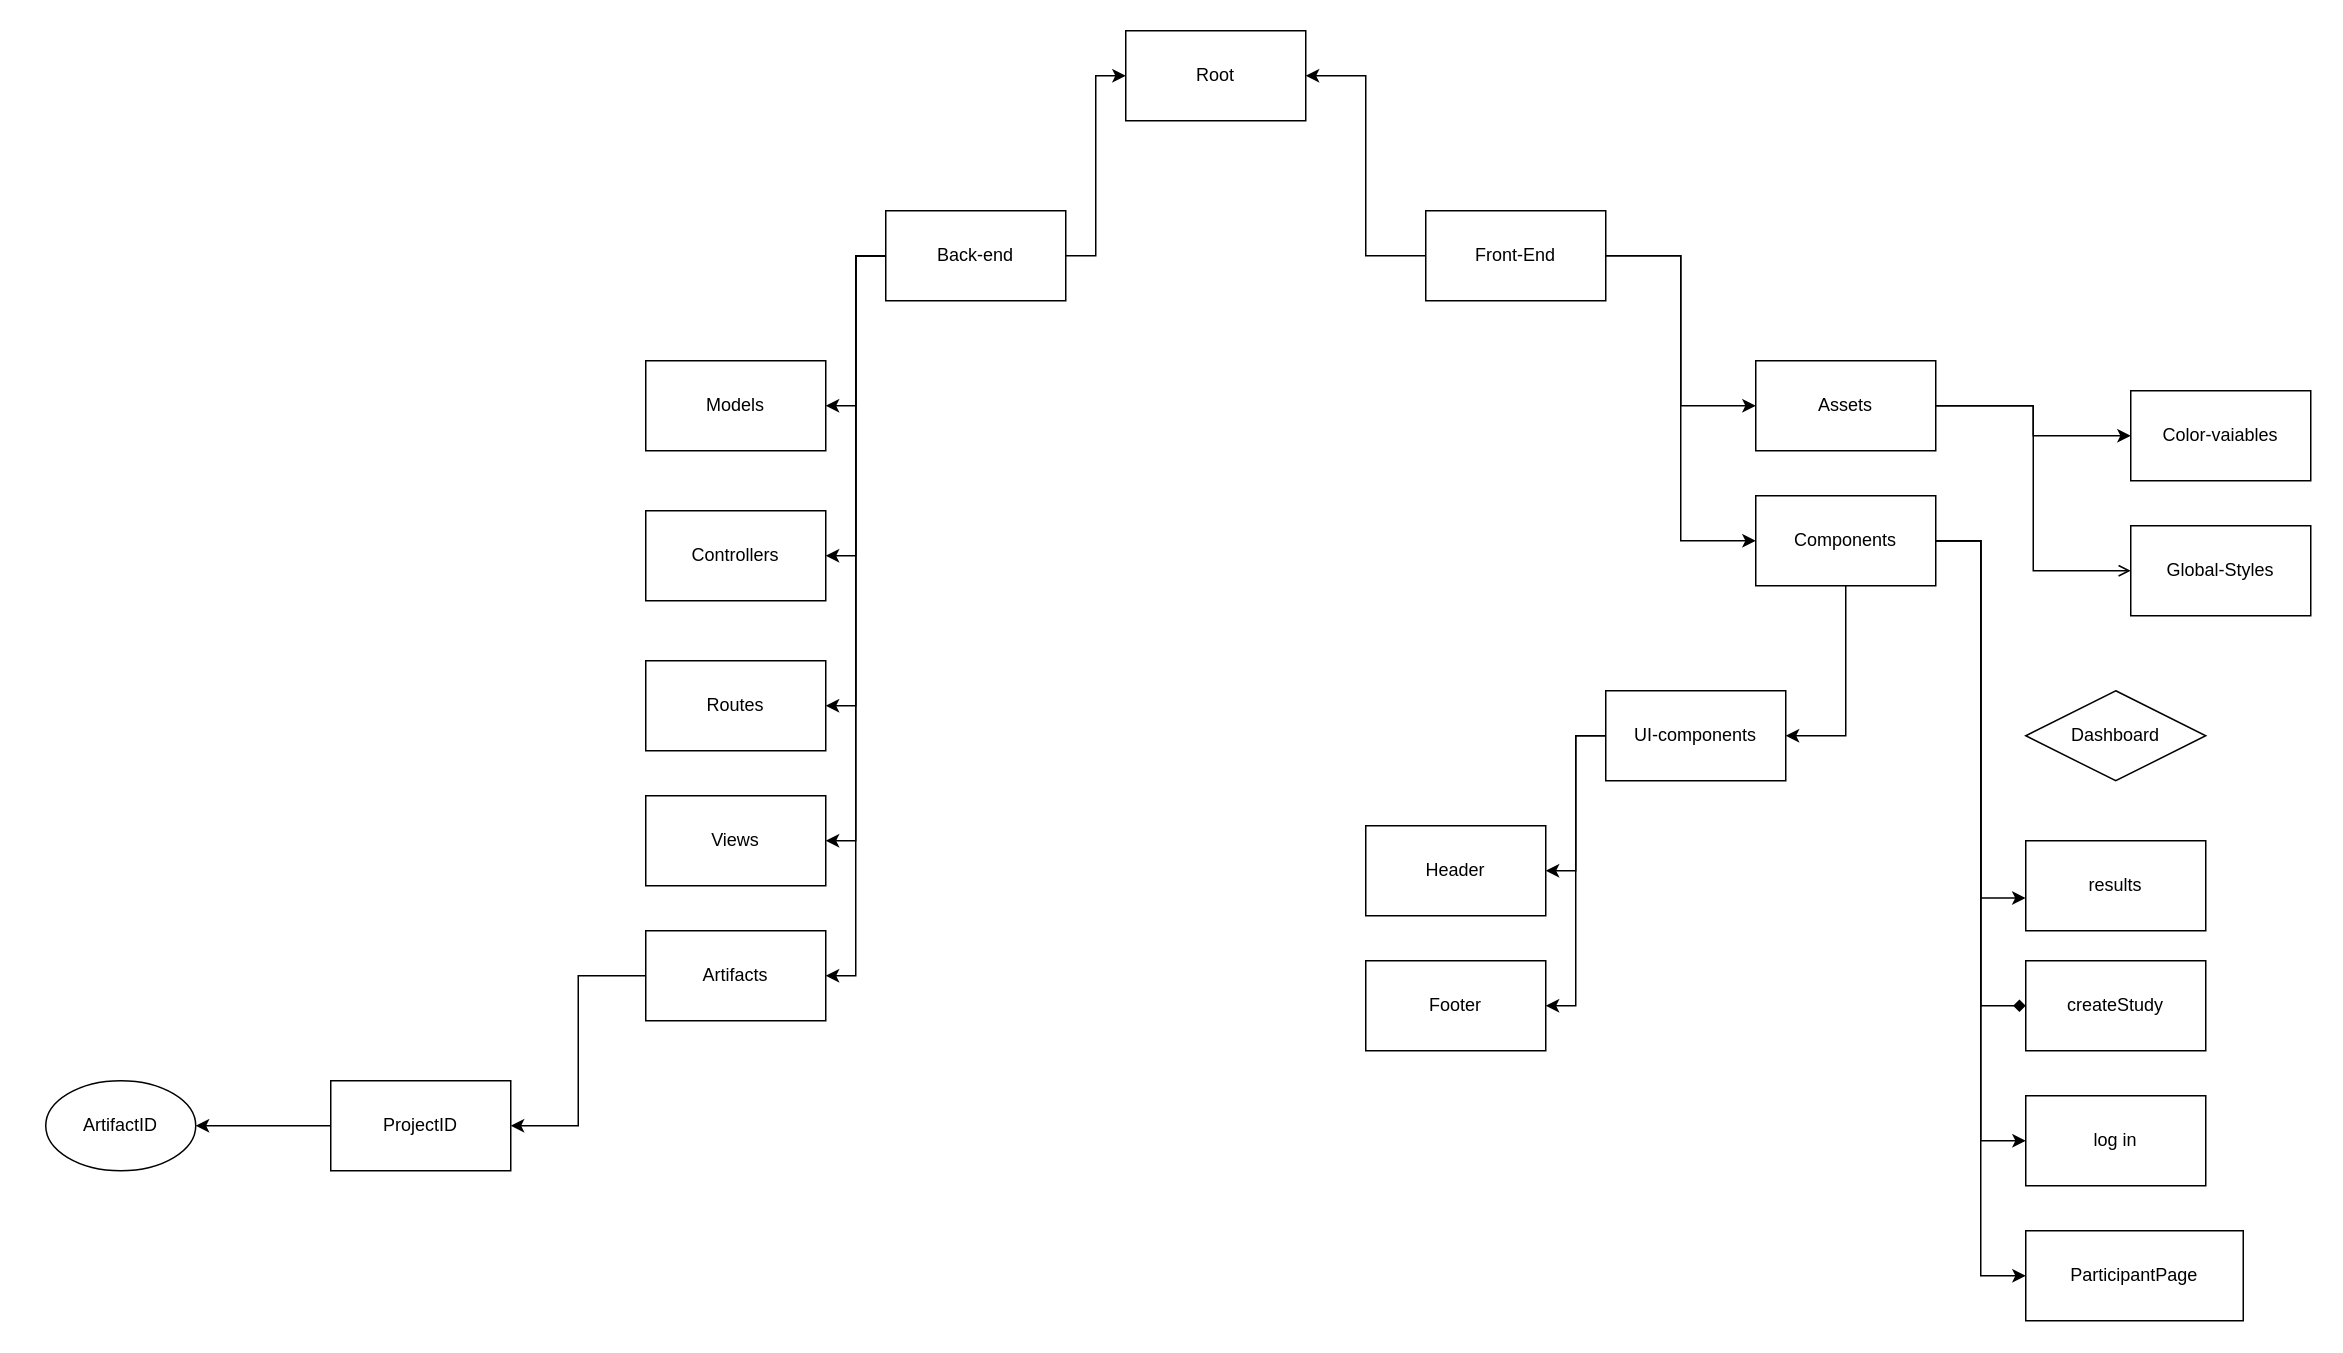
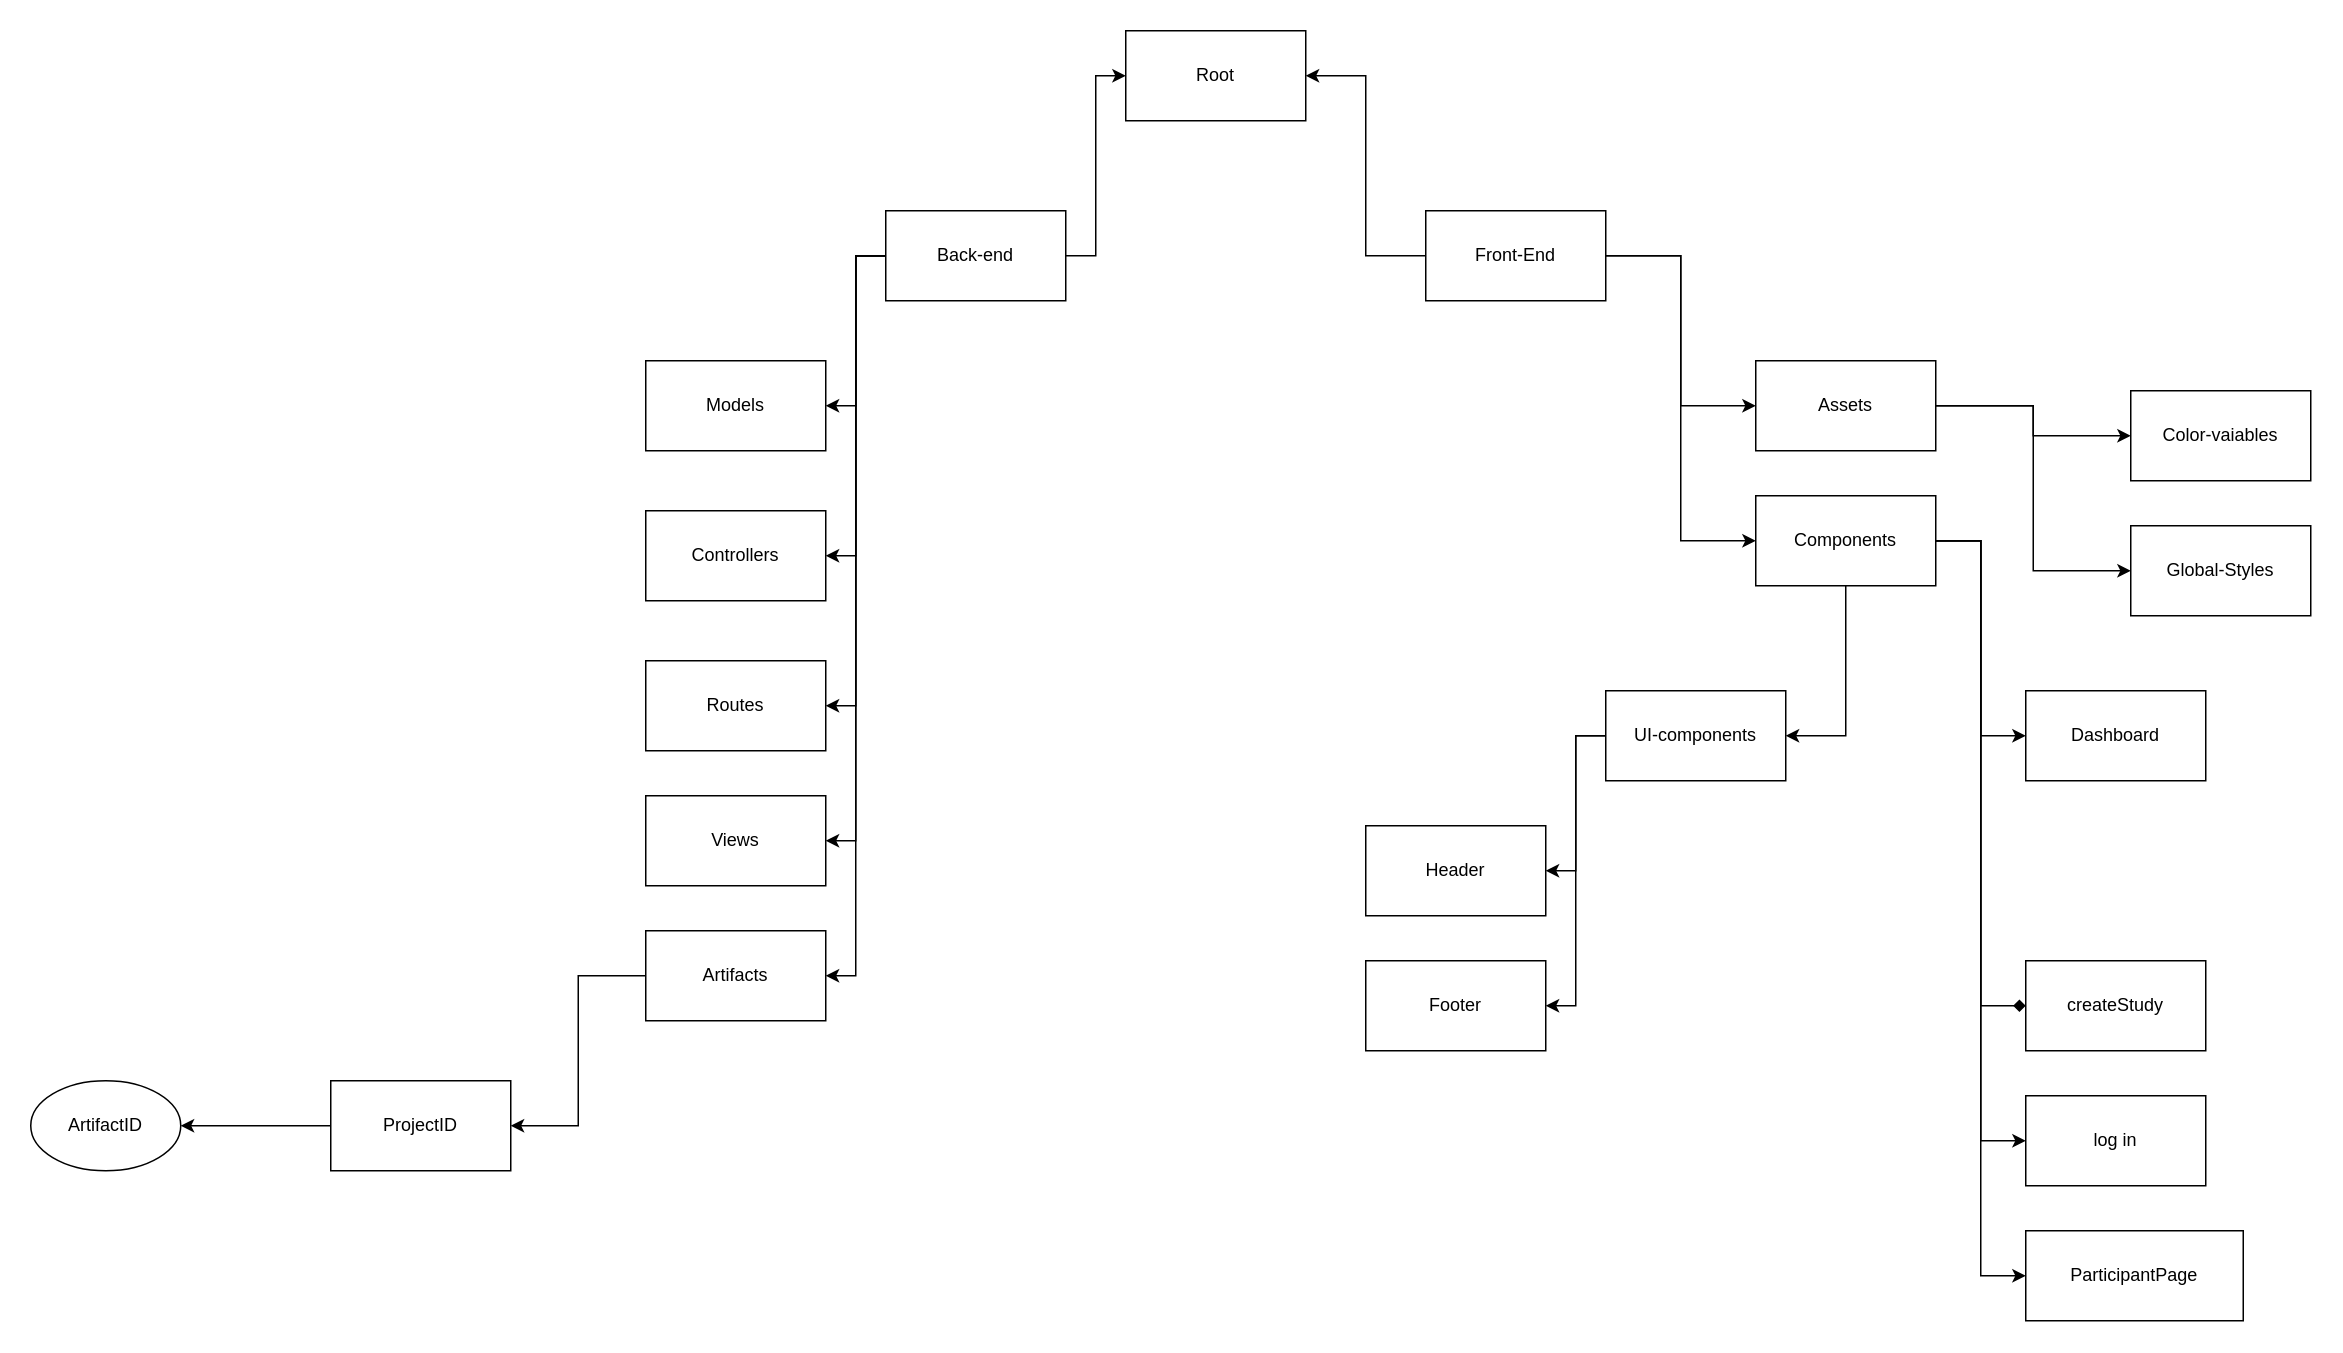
  <mxCell id="0" />
  <mxCell id="1" parent="0" />
  <mxCell id="2" value="Root" style="rounded=0;whiteSpace=wrap;html=1;" vertex="1" parent="1"><mxGeometry x="750" y="20" width="120" height="60" as="geometry" /></mxCell>
  <mxCell id="3" style="edgeStyle=orthogonalEdgeStyle;rounded=0;orthogonalLoop=1;jettySize=auto;html=1;entryX=0;entryY=0.5;entryDx=0;entryDy=0;" edge="1" parent="1" source="9" target="2"><mxGeometry relative="1" as="geometry" /></mxCell>
  <mxCell id="4" style="edgeStyle=orthogonalEdgeStyle;rounded=0;orthogonalLoop=1;jettySize=auto;html=1;entryX=1;entryY=0.5;entryDx=0;entryDy=0;" edge="1" parent="1" source="9" target="14"><mxGeometry relative="1" as="geometry" /></mxCell>
  <mxCell id="5" style="edgeStyle=orthogonalEdgeStyle;rounded=0;orthogonalLoop=1;jettySize=auto;html=1;entryX=1;entryY=0.5;entryDx=0;entryDy=0;" edge="1" parent="1" source="9" target="16"><mxGeometry relative="1" as="geometry" /></mxCell>
  <mxCell id="6" style="edgeStyle=orthogonalEdgeStyle;rounded=0;orthogonalLoop=1;jettySize=auto;html=1;entryX=1;entryY=0.5;entryDx=0;entryDy=0;" edge="1" parent="1" source="9" target="15"><mxGeometry relative="1" as="geometry" /></mxCell>
  <mxCell id="7" style="edgeStyle=orthogonalEdgeStyle;rounded=0;orthogonalLoop=1;jettySize=auto;html=1;entryX=1;entryY=0.5;entryDx=0;entryDy=0;" edge="1" parent="1" source="9" target="18"><mxGeometry relative="1" as="geometry" /></mxCell>
  <mxCell id="8" style="edgeStyle=orthogonalEdgeStyle;rounded=0;orthogonalLoop=1;jettySize=auto;html=1;entryX=1;entryY=0.5;entryDx=0;entryDy=0;" edge="1" parent="1" source="9" target="22"><mxGeometry relative="1" as="geometry" /></mxCell>
  <mxCell id="9" value="Back-end" style="rounded=0;whiteSpace=wrap;html=1;" vertex="1" parent="1"><mxGeometry x="590" y="140" width="120" height="60" as="geometry" /></mxCell>
  <mxCell id="10" style="edgeStyle=orthogonalEdgeStyle;rounded=0;orthogonalLoop=1;jettySize=auto;html=1;entryX=1;entryY=0.5;entryDx=0;entryDy=0;" edge="1" parent="1" source="13" target="2"><mxGeometry relative="1" as="geometry" /></mxCell>
  <mxCell id="11" style="edgeStyle=orthogonalEdgeStyle;rounded=0;orthogonalLoop=1;jettySize=auto;html=1;entryX=0;entryY=0.5;entryDx=0;entryDy=0;" edge="1" parent="1" source="13" target="25"><mxGeometry relative="1" as="geometry" /></mxCell>
  <mxCell id="12" style="edgeStyle=orthogonalEdgeStyle;rounded=0;orthogonalLoop=1;jettySize=auto;html=1;entryX=0;entryY=0.5;entryDx=0;entryDy=0;" edge="1" parent="1" source="13" target="31"><mxGeometry relative="1" as="geometry" /></mxCell>
  <mxCell id="13" value="Front-End" style="rounded=0;whiteSpace=wrap;html=1;" vertex="1" parent="1"><mxGeometry x="950" y="140" width="120" height="60" as="geometry" /></mxCell>
  <mxCell id="14" value="Models" style="rounded=0;whiteSpace=wrap;html=1;" vertex="1" parent="1"><mxGeometry x="430" y="240" width="120" height="60" as="geometry" /></mxCell>
  <mxCell id="15" value="Routes" style="rounded=0;whiteSpace=wrap;html=1;" vertex="1" parent="1"><mxGeometry x="430" y="440" width="120" height="60" as="geometry" /></mxCell>
  <mxCell id="16" value="Controllers" style="rounded=0;whiteSpace=wrap;html=1;" vertex="1" parent="1"><mxGeometry x="430" y="340" width="120" height="60" as="geometry" /></mxCell>
  <mxCell id="17" style="edgeStyle=orthogonalEdgeStyle;rounded=0;orthogonalLoop=1;jettySize=auto;html=1;entryX=1;entryY=0.5;entryDx=0;entryDy=0;" edge="1" parent="1" source="18" target="20"><mxGeometry relative="1" as="geometry" /></mxCell>
  <mxCell id="18" value="Artifacts" style="rounded=0;whiteSpace=wrap;html=1;" vertex="1" parent="1"><mxGeometry x="430" y="620" width="120" height="60" as="geometry" /></mxCell>
  <mxCell id="19" style="edgeStyle=orthogonalEdgeStyle;rounded=0;orthogonalLoop=1;jettySize=auto;html=1;" edge="1" parent="1" source="20" target="21"><mxGeometry relative="1" as="geometry" /></mxCell>
  <mxCell id="20" value="ProjectID" style="rounded=0;whiteSpace=wrap;html=1;" vertex="1" parent="1"><mxGeometry x="220" y="720" width="120" height="60" as="geometry" /></mxCell>
- <mxCell id="21" value="ArtifactID" style="ellipse;whiteSpace=wrap;html=1;" vertex="1" parent="1"><mxGeometry x="30" y="720" width="100" height="60" as="geometry" /></mxCell>
+ <mxCell id="21" value="ArtifactID" style="ellipse;whiteSpace=wrap;html=1;" vertex="1" parent="1"><mxGeometry x="20" y="720" width="100" height="60" as="geometry" /></mxCell>
  <mxCell id="22" value="Views" style="rounded=0;whiteSpace=wrap;html=1;" vertex="1" parent="1"><mxGeometry x="430" y="530" width="120" height="60" as="geometry" /></mxCell>
  <mxCell id="23" style="edgeStyle=orthogonalEdgeStyle;rounded=0;orthogonalLoop=1;jettySize=auto;html=1;entryX=0;entryY=0.5;entryDx=0;entryDy=0;" edge="1" parent="1" source="25" target="32"><mxGeometry relative="1" as="geometry" /></mxCell>
- <mxCell id="24" style="edgeStyle=orthogonalEdgeStyle;rounded=0;orthogonalLoop=1;jettySize=auto;html=1;entryX=0;entryY=0.5;entryDx=0;entryDy=0;endArrow=open;" edge="1" parent="1" source="25" target="33"><mxGeometry relative="1" as="geometry" /></mxCell>
+ <mxCell id="24" style="edgeStyle=orthogonalEdgeStyle;rounded=0;orthogonalLoop=1;jettySize=auto;html=1;entryX=0;entryY=0.5;entryDx=0;entryDy=0;" edge="1" parent="1" source="25" target="33"><mxGeometry relative="1" as="geometry" /></mxCell>
  <mxCell id="25" value="Assets" style="rounded=0;whiteSpace=wrap;html=1;" vertex="1" parent="1"><mxGeometry x="1170" y="240" width="120" height="60" as="geometry" /></mxCell>
+ <mxCell id="26" style="edgeStyle=orthogonalEdgeStyle;rounded=0;orthogonalLoop=1;jettySize=auto;html=1;entryX=0;entryY=0.5;entryDx=0;entryDy=0;" edge="1" parent="1" source="31" target="34"><mxGeometry relative="1" as="geometry" /></mxCell>
  <mxCell id="27" style="edgeStyle=orthogonalEdgeStyle;rounded=0;orthogonalLoop=1;jettySize=auto;html=1;entryX=0;entryY=0.5;entryDx=0;entryDy=0;endArrow=diamond;" edge="1" parent="1" source="31" target="36"><mxGeometry relative="1" as="geometry" /></mxCell>
  <mxCell id="28" style="edgeStyle=orthogonalEdgeStyle;rounded=0;orthogonalLoop=1;jettySize=auto;html=1;entryX=0;entryY=0.5;entryDx=0;entryDy=0;" edge="1" parent="1" source="31" target="37"><mxGeometry relative="1" as="geometry" /></mxCell>
  <mxCell id="29" style="edgeStyle=orthogonalEdgeStyle;rounded=0;orthogonalLoop=1;jettySize=auto;html=1;entryX=0;entryY=0.5;entryDx=0;entryDy=0;" edge="1" parent="1" source="31" target="38"><mxGeometry relative="1" as="geometry" /></mxCell>
  <mxCell id="30" style="edgeStyle=orthogonalEdgeStyle;rounded=0;orthogonalLoop=1;jettySize=auto;html=1;entryX=1;entryY=0.5;entryDx=0;entryDy=0;" edge="1" parent="1" source="31" target="41"><mxGeometry relative="1" as="geometry" /></mxCell>
  <mxCell id="31" value="Components" style="rounded=0;whiteSpace=wrap;html=1;" vertex="1" parent="1"><mxGeometry x="1170" y="330" width="120" height="60" as="geometry" /></mxCell>
  <mxCell id="32" value="Color-vaiables" style="rounded=0;whiteSpace=wrap;html=1;" vertex="1" parent="1"><mxGeometry x="1420" y="260" width="120" height="60" as="geometry" /></mxCell>
  <mxCell id="33" value="Global-Styles" style="rounded=0;whiteSpace=wrap;html=1;" vertex="1" parent="1"><mxGeometry x="1420" y="350" width="120" height="60" as="geometry" /></mxCell>
- <mxCell id="34" value="Dashboard" style="rhombus;whiteSpace=wrap;html=1;" vertex="1" parent="1"><mxGeometry x="1350" y="460" width="120" height="60" as="geometry" /></mxCell>
- <mxCell id="35" value="results" style="rounded=0;whiteSpace=wrap;html=1;" vertex="1" parent="1"><mxGeometry x="1350" y="560" width="120" height="60" as="geometry" /></mxCell>
+ <mxCell id="34" value="Dashboard" style="rounded=0;whiteSpace=wrap;html=1;" vertex="1" parent="1"><mxGeometry x="1350" y="460" width="120" height="60" as="geometry" /></mxCell>
  <mxCell id="36" value="createStudy" style="rounded=0;whiteSpace=wrap;html=1;" vertex="1" parent="1"><mxGeometry x="1350" y="640" width="120" height="60" as="geometry" /></mxCell>
  <mxCell id="37" value="log in" style="rounded=0;whiteSpace=wrap;html=1;" vertex="1" parent="1"><mxGeometry x="1350" y="730" width="120" height="60" as="geometry" /></mxCell>
  <mxCell id="38" value="ParticipantPage" style="rounded=0;whiteSpace=wrap;html=1;" vertex="1" parent="1"><mxGeometry x="1350" y="820" width="145" height="60" as="geometry" /></mxCell>
  <mxCell id="39" style="edgeStyle=orthogonalEdgeStyle;rounded=0;orthogonalLoop=1;jettySize=auto;html=1;entryX=1;entryY=0.5;entryDx=0;entryDy=0;" edge="1" parent="1" source="41" target="42"><mxGeometry relative="1" as="geometry" /></mxCell>
  <mxCell id="40" style="edgeStyle=orthogonalEdgeStyle;rounded=0;orthogonalLoop=1;jettySize=auto;html=1;entryX=1;entryY=0.5;entryDx=0;entryDy=0;" edge="1" parent="1" source="41" target="43"><mxGeometry relative="1" as="geometry" /></mxCell>
  <mxCell id="41" value="UI-components" style="rounded=0;whiteSpace=wrap;html=1;" vertex="1" parent="1"><mxGeometry x="1070" y="460" width="120" height="60" as="geometry" /></mxCell>
  <mxCell id="42" value="Header" style="rounded=0;whiteSpace=wrap;html=1;" vertex="1" parent="1"><mxGeometry x="910" y="550" width="120" height="60" as="geometry" /></mxCell>
  <mxCell id="43" value="Footer" style="rounded=0;whiteSpace=wrap;html=1;" vertex="1" parent="1"><mxGeometry x="910" y="640" width="120" height="60" as="geometry" /></mxCell>
- <mxCell id="44" style="edgeStyle=orthogonalEdgeStyle;rounded=0;orthogonalLoop=1;jettySize=auto;html=1;entryX=-0.001;entryY=0.636;entryDx=0;entryDy=0;entryPerimeter=0;" edge="1" parent="1" source="31" target="35"><mxGeometry relative="1" as="geometry" /></mxCell>
